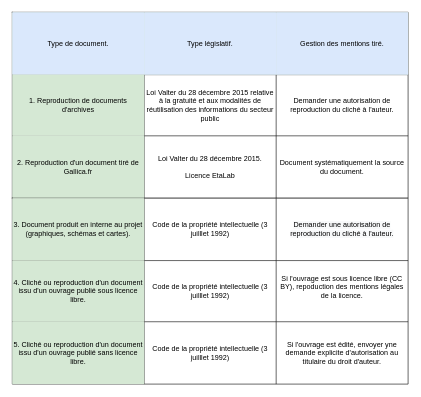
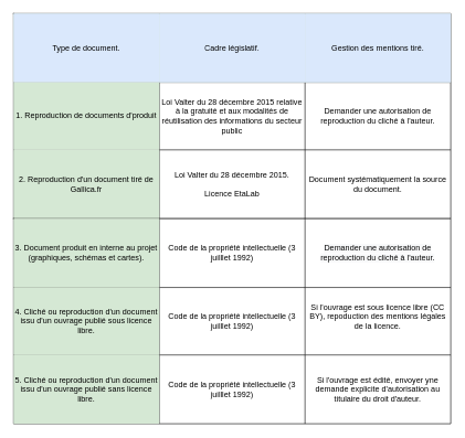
  <mxCell id="0" />
  <mxCell id="1" parent="0" />
  <mxCell id="2" value="" style="shape=table;html=1;whiteSpace=wrap;startSize=0;container=1;collapsible=0;childLayout=tableLayout;" vertex="1" parent="1"><mxGeometry x="20" y="20" width="660" height="310" as="geometry" /></mxCell>
  <mxCell id="3" value="" style="shape=tableRow;horizontal=0;startSize=0;swimlaneHead=0;swimlaneBody=0;top=0;left=0;bottom=0;right=0;collapsible=0;dropTarget=0;fillColor=#d5e8d4;points=[[0,0.5],[1,0.5]];portConstraint=eastwest;strokeColor=#82b366;" vertex="1" parent="2"><mxGeometry width="660" height="104" as="geometry" /></mxCell>
  <mxCell id="4" value="Type de document." style="shape=partialRectangle;html=1;whiteSpace=wrap;connectable=0;fillColor=#dae8fc;top=0;left=0;bottom=0;right=0;overflow=hidden;strokeColor=#6c8ebf;" vertex="1" parent="3"><mxGeometry width="220" height="104" as="geometry"><mxRectangle width="220" height="104" as="alternateBounds" /></mxGeometry></mxCell>
- <mxCell id="5" value="Type législatif." style="shape=partialRectangle;html=1;whiteSpace=wrap;connectable=0;fillColor=#dae8fc;top=0;left=0;bottom=0;right=0;overflow=hidden;strokeColor=#6c8ebf;" vertex="1" parent="3"><mxGeometry x="220" width="220" height="104" as="geometry"><mxRectangle width="220" height="104" as="alternateBounds" /></mxGeometry></mxCell>
+ <mxCell id="5" value="Cadre législatif." style="shape=partialRectangle;html=1;whiteSpace=wrap;connectable=0;fillColor=#dae8fc;top=0;left=0;bottom=0;right=0;overflow=hidden;strokeColor=#6c8ebf;" vertex="1" parent="3"><mxGeometry x="220" width="220" height="104" as="geometry"><mxRectangle width="220" height="104" as="alternateBounds" /></mxGeometry></mxCell>
  <mxCell id="6" value="Gestion des mentions tiré." style="shape=partialRectangle;html=1;whiteSpace=wrap;connectable=0;fillColor=#dae8fc;top=0;left=0;bottom=0;right=0;overflow=hidden;strokeColor=#6c8ebf;perimeterSpacing=1;" vertex="1" parent="3"><mxGeometry x="440" width="220" height="104" as="geometry"><mxRectangle width="220" height="104" as="alternateBounds" /></mxGeometry></mxCell>
  <mxCell id="7" value="" style="shape=tableRow;horizontal=0;startSize=0;swimlaneHead=0;swimlaneBody=0;top=0;left=0;bottom=0;right=0;collapsible=0;dropTarget=0;fillColor=none;points=[[0,0.5],[1,0.5]];portConstraint=eastwest;" vertex="1" parent="2"><mxGeometry y="104" width="660" height="102" as="geometry" /></mxCell>
- <mxCell id="8" value="1. Reproduction de documents d'archives" style="shape=partialRectangle;html=1;whiteSpace=wrap;connectable=0;fillColor=#d5e8d4;top=0;left=0;bottom=0;right=0;overflow=hidden;strokeColor=#82b366;" vertex="1" parent="7"><mxGeometry width="220" height="102" as="geometry"><mxRectangle width="220" height="102" as="alternateBounds" /></mxGeometry></mxCell>
+ <mxCell id="8" value="1. Reproduction de documents d'produit" style="shape=partialRectangle;html=1;whiteSpace=wrap;connectable=0;fillColor=#d5e8d4;top=0;left=0;bottom=0;right=0;overflow=hidden;strokeColor=#82b366;" vertex="1" parent="7"><mxGeometry width="220" height="102" as="geometry"><mxRectangle width="220" height="102" as="alternateBounds" /></mxGeometry></mxCell>
  <mxCell id="9" value="Loi Valter du 28 décembre 2015 relative&lt;br&gt;à la gratuité et aux modalités de réutilisation des informations du secteur public" style="shape=partialRectangle;html=1;whiteSpace=wrap;connectable=0;fillColor=none;top=0;left=0;bottom=0;right=0;overflow=hidden;" vertex="1" parent="7"><mxGeometry x="220" width="220" height="102" as="geometry"><mxRectangle width="220" height="102" as="alternateBounds" /></mxGeometry></mxCell>
  <mxCell id="10" value="Demander une autorisation de reproduction du cliché à l'auteur." style="shape=partialRectangle;html=1;whiteSpace=wrap;connectable=0;fillColor=none;top=0;left=0;bottom=0;right=0;overflow=hidden;" vertex="1" parent="7"><mxGeometry x="440" width="220" height="102" as="geometry"><mxRectangle width="220" height="102" as="alternateBounds" /></mxGeometry></mxCell>
  <mxCell id="11" value="" style="shape=tableRow;horizontal=0;startSize=0;swimlaneHead=0;swimlaneBody=0;top=0;left=0;bottom=0;right=0;collapsible=0;dropTarget=0;fillColor=none;points=[[0,0.5],[1,0.5]];portConstraint=eastwest;" vertex="1" parent="2"><mxGeometry y="206" width="660" height="104" as="geometry" /></mxCell>
  <mxCell id="12" value="2. Reproduction d'un document tiré de Gallica.fr" style="shape=partialRectangle;html=1;whiteSpace=wrap;connectable=0;fillColor=#d5e8d4;top=0;left=0;bottom=0;right=0;overflow=hidden;strokeColor=#82b366;" vertex="1" parent="11"><mxGeometry width="220" height="104" as="geometry"><mxRectangle width="220" height="104" as="alternateBounds" /></mxGeometry></mxCell>
  <mxCell id="13" value="Loi Valter du 28 décembre 2015.&lt;br&gt;&lt;br&gt;Licence EtaLab" style="shape=partialRectangle;html=1;whiteSpace=wrap;connectable=0;fillColor=none;top=0;left=0;bottom=0;right=0;overflow=hidden;" vertex="1" parent="11"><mxGeometry x="220" width="220" height="104" as="geometry"><mxRectangle width="220" height="104" as="alternateBounds" /></mxGeometry></mxCell>
  <mxCell id="14" value="Document systématiquement la source du document." style="shape=partialRectangle;html=1;whiteSpace=wrap;connectable=0;fillColor=none;top=0;left=0;bottom=0;right=0;overflow=hidden;pointerEvents=1;" vertex="1" parent="11"><mxGeometry x="440" width="220" height="104" as="geometry"><mxRectangle width="220" height="104" as="alternateBounds" /></mxGeometry></mxCell>
  <mxCell id="15" value="" style="shape=table;html=1;whiteSpace=wrap;startSize=0;container=1;collapsible=0;childLayout=tableLayout;" vertex="1" parent="1"><mxGeometry x="20" y="330" width="660" height="310" as="geometry" /></mxCell>
  <mxCell id="16" value="" style="shape=tableRow;horizontal=0;startSize=0;swimlaneHead=0;swimlaneBody=0;top=0;left=0;bottom=0;right=0;collapsible=0;dropTarget=0;fillColor=none;points=[[0,0.5],[1,0.5]];portConstraint=eastwest;" vertex="1" parent="15"><mxGeometry width="660" height="104" as="geometry" /></mxCell>
  <mxCell id="17" value="3. Document produit en interne au projet (graphiques, schémas et cartes)." style="shape=partialRectangle;html=1;whiteSpace=wrap;connectable=0;fillColor=#d5e8d4;top=0;left=0;bottom=0;right=0;overflow=hidden;strokeColor=#82b366;" vertex="1" parent="16"><mxGeometry width="220" height="104" as="geometry"><mxRectangle width="220" height="104" as="alternateBounds" /></mxGeometry></mxCell>
  <mxCell id="18" value="Code de la propriété intellectuelle (3 juilllet 1992)" style="shape=partialRectangle;html=1;whiteSpace=wrap;connectable=0;fillColor=none;top=0;left=0;bottom=0;right=0;overflow=hidden;" vertex="1" parent="16"><mxGeometry x="220" width="220" height="104" as="geometry"><mxRectangle width="220" height="104" as="alternateBounds" /></mxGeometry></mxCell>
  <mxCell id="19" value="&lt;span style=&quot;color: rgb(0, 0, 0); font-family: Helvetica; font-size: 12px; font-style: normal; font-variant-ligatures: normal; font-variant-caps: normal; font-weight: 400; letter-spacing: normal; orphans: 2; text-align: center; text-indent: 0px; text-transform: none; widows: 2; word-spacing: 0px; -webkit-text-stroke-width: 0px; background-color: rgb(248, 249, 250); text-decoration-thickness: initial; text-decoration-style: initial; text-decoration-color: initial; float: none; display: inline !important;&quot;&gt;Demander une autorisation de reproduction du cliché à l'auteur.&lt;/span&gt;" style="shape=partialRectangle;html=1;whiteSpace=wrap;connectable=0;fillColor=none;top=0;left=0;bottom=0;right=0;overflow=hidden;" vertex="1" parent="16"><mxGeometry x="440" width="220" height="104" as="geometry"><mxRectangle width="220" height="104" as="alternateBounds" /></mxGeometry></mxCell>
  <mxCell id="20" value="" style="shape=tableRow;horizontal=0;startSize=0;swimlaneHead=0;swimlaneBody=0;top=0;left=0;bottom=0;right=0;collapsible=0;dropTarget=0;fillColor=none;points=[[0,0.5],[1,0.5]];portConstraint=eastwest;" vertex="1" parent="15"><mxGeometry y="104" width="660" height="102" as="geometry" /></mxCell>
  <mxCell id="21" value="4. Cliché ou reproduction d'un document issu d'un ouvrage publié sous licence libre." style="shape=partialRectangle;html=1;whiteSpace=wrap;connectable=0;fillColor=#d5e8d4;top=0;left=0;bottom=0;right=0;overflow=hidden;strokeColor=#82b366;" vertex="1" parent="20"><mxGeometry width="220" height="102" as="geometry"><mxRectangle width="220" height="102" as="alternateBounds" /></mxGeometry></mxCell>
  <mxCell id="22" value="Code de la propriété intellectuelle (3 juilllet 1992)" style="shape=partialRectangle;html=1;whiteSpace=wrap;connectable=0;fillColor=none;top=0;left=0;bottom=0;right=0;overflow=hidden;" vertex="1" parent="20"><mxGeometry x="220" width="220" height="102" as="geometry"><mxRectangle width="220" height="102" as="alternateBounds" /></mxGeometry></mxCell>
  <mxCell id="23" value="Si l'ouvrage est sous licence libre (CC BY), repoduction des mentions légales de la licence.&lt;br&gt;&lt;br&gt;" style="shape=partialRectangle;html=1;whiteSpace=wrap;connectable=0;fillColor=none;top=0;left=0;bottom=0;right=0;overflow=hidden;" vertex="1" parent="20"><mxGeometry x="440" width="220" height="102" as="geometry"><mxRectangle width="220" height="102" as="alternateBounds" /></mxGeometry></mxCell>
  <mxCell id="24" value="" style="shape=tableRow;horizontal=0;startSize=0;swimlaneHead=0;swimlaneBody=0;top=0;left=0;bottom=0;right=0;collapsible=0;dropTarget=0;fillColor=none;points=[[0,0.5],[1,0.5]];portConstraint=eastwest;" vertex="1" parent="15"><mxGeometry y="206" width="660" height="104" as="geometry" /></mxCell>
  <mxCell id="25" value="5. Cliché ou reproduction d'un document issu d'un ouvrage publié sans licence libre." style="shape=partialRectangle;html=1;whiteSpace=wrap;connectable=0;fillColor=#d5e8d4;top=0;left=0;bottom=0;right=0;overflow=hidden;strokeColor=#82b366;" vertex="1" parent="24"><mxGeometry width="220" height="104" as="geometry"><mxRectangle width="220" height="104" as="alternateBounds" /></mxGeometry></mxCell>
  <mxCell id="26" value="Code de la propriété intellectuelle (3 juilllet 1992)" style="shape=partialRectangle;html=1;whiteSpace=wrap;connectable=0;fillColor=none;top=0;left=0;bottom=0;right=0;overflow=hidden;" vertex="1" parent="24"><mxGeometry x="220" width="220" height="104" as="geometry"><mxRectangle width="220" height="104" as="alternateBounds" /></mxGeometry></mxCell>
  <mxCell id="27" value="Si l'ouvrage est édité, envoyer yne demande explicite d'autorisation au titulaire du droit d'auteur." style="shape=partialRectangle;html=1;whiteSpace=wrap;connectable=0;fillColor=none;top=0;left=0;bottom=0;right=0;overflow=hidden;pointerEvents=1;" vertex="1" parent="24"><mxGeometry x="440" width="220" height="104" as="geometry"><mxRectangle width="220" height="104" as="alternateBounds" /></mxGeometry></mxCell>
